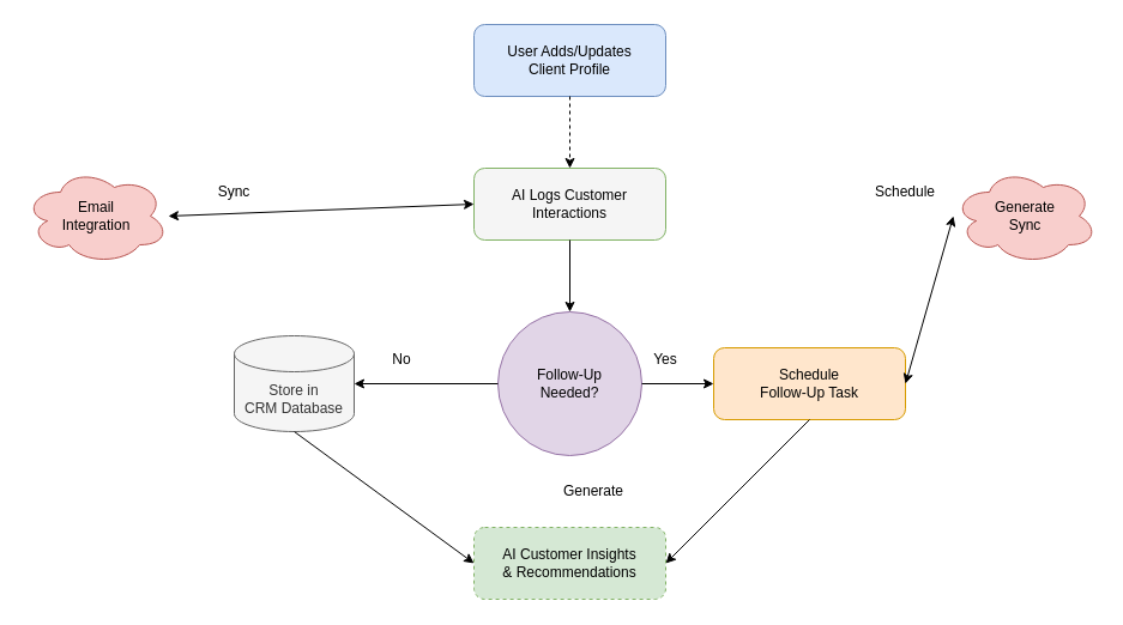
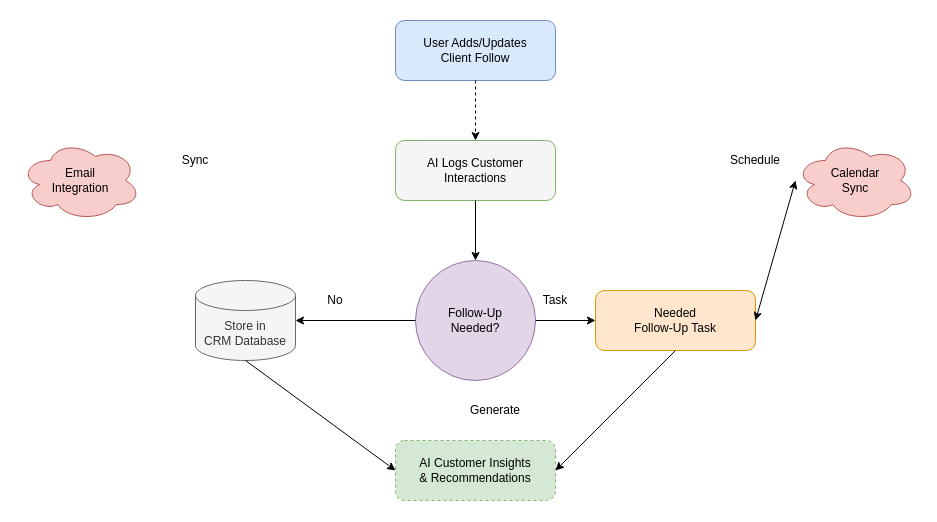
  <mxCell id="0" />
  <mxCell id="1" parent="0" />
- <mxCell id="2" value="User Adds/Updates&#10;Client Profile" style="rounded=1;whiteSpace=wrap;html=1;fillColor=#dae8fc;strokeColor=#6c8ebf;" vertex="1" parent="1"><mxGeometry x="395" y="20" width="160" height="60" as="geometry" /></mxCell>
+ <mxCell id="2" value="User Adds/Updates&#10;Client Follow" style="rounded=1;whiteSpace=wrap;html=1;fillColor=#dae8fc;strokeColor=#6c8ebf;" vertex="1" parent="1"><mxGeometry x="395" y="20" width="160" height="60" as="geometry" /></mxCell>
  <mxCell id="3" value="AI Logs Customer&#10;Interactions" style="rounded=1;whiteSpace=wrap;html=1;fillColor=#f5f5f5;strokeColor=#82b366;" vertex="1" parent="1"><mxGeometry x="395" y="140" width="160" height="60" as="geometry" /></mxCell>
  <mxCell id="4" value="Follow-Up&#10;Needed?" style="ellipse;whiteSpace=wrap;html=1;fillColor=#e1d5e7;strokeColor=#9673a6;" vertex="1" parent="1"><mxGeometry x="415" y="260" width="120" height="120" as="geometry" /></mxCell>
- <mxCell id="5" value="Schedule&#10;Follow-Up Task" style="rounded=1;whiteSpace=wrap;html=1;fillColor=#ffe6cc;strokeColor=#d79b00;" vertex="1" parent="1"><mxGeometry x="595" y="290" width="160" height="60" as="geometry" /></mxCell>
+ <mxCell id="5" value="Needed&#10;Follow-Up Task" style="rounded=1;whiteSpace=wrap;html=1;fillColor=#ffe6cc;strokeColor=#d79b00;" vertex="1" parent="1"><mxGeometry x="595" y="290" width="160" height="60" as="geometry" /></mxCell>
  <mxCell id="6" value="Store in&#10;CRM Database" style="shape=cylinder3;whiteSpace=wrap;html=1;boundedLbl=1;size=15;fillColor=#f5f5f5;strokeColor=#666666;fontColor=#333333;" vertex="1" parent="1"><mxGeometry x="195" y="280" width="100" height="80" as="geometry" /></mxCell>
  <mxCell id="7" value="Email&#10;Integration" style="ellipse;shape=cloud;whiteSpace=wrap;html=1;fillColor=#f8cecc;strokeColor=#b85450;" vertex="1" parent="1"><mxGeometry x="20" y="140" width="120" height="80" as="geometry" /></mxCell>
- <mxCell id="8" value="Generate&#10;Sync" style="ellipse;shape=cloud;whiteSpace=wrap;html=1;fillColor=#f8cecc;strokeColor=#b85450;" vertex="1" parent="1"><mxGeometry x="795" y="140" width="120" height="80" as="geometry" /></mxCell>
+ <mxCell id="8" value="Calendar&#10;Sync" style="ellipse;shape=cloud;whiteSpace=wrap;html=1;fillColor=#f8cecc;strokeColor=#b85450;" vertex="1" parent="1"><mxGeometry x="795" y="140" width="120" height="80" as="geometry" /></mxCell>
  <mxCell id="9" value="AI Customer Insights&#10;&amp; Recommendations" style="rounded=1;whiteSpace=wrap;html=1;fillColor=#d5e8d4;strokeColor=#82b366;dashed=1;" vertex="1" parent="1"><mxGeometry x="395" y="440" width="160" height="60" as="geometry" /></mxCell>
  <mxCell id="10" value="" style="endArrow=classic;html=1;exitX=0.5;exitY=1;exitDx=0;exitDy=0;entryX=0.5;entryY=0;entryDx=0;entryDy=0;dashed=1;" edge="1" parent="1" source="2" target="3"><mxGeometry width="50" height="50" relative="1" as="geometry" /></mxCell>
  <mxCell id="11" value="" style="endArrow=classic;html=1;exitX=0.5;exitY=1;exitDx=0;exitDy=0;entryX=0.5;entryY=0;entryDx=0;entryDy=0;" edge="1" parent="1" source="3" target="4"><mxGeometry width="50" height="50" relative="1" as="geometry" /></mxCell>
  <mxCell id="12" value="" style="endArrow=classic;html=1;exitX=1;exitY=0.5;exitDx=0;exitDy=0;entryX=0;entryY=0.5;entryDx=0;entryDy=0;" edge="1" parent="1" source="4" target="5"><mxGeometry width="50" height="50" relative="1" as="geometry" /></mxCell>
  <mxCell id="13" value="" style="endArrow=classic;html=1;exitX=0;exitY=0.5;exitDx=0;exitDy=0;entryX=1;entryY=0.5;entryDx=0;entryDy=0;" edge="1" parent="1" source="4" target="6"><mxGeometry width="50" height="50" relative="1" as="geometry" /></mxCell>
- <mxCell id="14" value="" style="endArrow=classic;startArrow=classic;html=1;entryX=0;entryY=0.5;entryDx=0;entryDy=0;exitX=1;exitY=0.5;exitDx=0;exitDy=0;exitPerimeter=0;" edge="1" parent="1" source="7" target="3"><mxGeometry width="50" height="50" relative="1" as="geometry" /></mxCell>
  <mxCell id="15" value="" style="endArrow=classic;startArrow=classic;html=1;entryX=0;entryY=0.5;entryDx=0;entryDy=0;exitX=1;exitY=0.5;exitDx=0;exitDy=0;" edge="1" parent="1" source="5" target="8"><mxGeometry width="50" height="50" relative="1" as="geometry" /></mxCell>
  <mxCell id="16" value="" style="endArrow=classic;html=1;exitX=0.5;exitY=1;exitDx=0;exitDy=0;entryX=0;entryY=0.5;entryDx=0;entryDy=0;" edge="1" parent="1" source="6" target="9"><mxGeometry width="50" height="50" relative="1" as="geometry" /></mxCell>
  <mxCell id="17" value="" style="endArrow=classic;html=1;exitX=0.5;exitY=1;exitDx=0;exitDy=0;entryX=1;entryY=0.5;entryDx=0;entryDy=0;" edge="1" parent="1" source="5" target="9"><mxGeometry width="50" height="50" relative="1" as="geometry" /></mxCell>
- <mxCell id="18" value="Yes" style="text;html=1;strokeColor=none;fillColor=none;align=center;verticalAlign=middle;whiteSpace=wrap;rounded=0;" vertex="1" parent="1"><mxGeometry x="535" y="290" width="40" height="20" as="geometry" /></mxCell>
+ <mxCell id="18" value="Task" style="text;html=1;strokeColor=none;fillColor=none;align=center;verticalAlign=middle;whiteSpace=wrap;rounded=0;" vertex="1" parent="1"><mxGeometry x="535" y="290" width="40" height="20" as="geometry" /></mxCell>
  <mxCell id="19" value="No" style="text;html=1;strokeColor=none;fillColor=none;align=center;verticalAlign=middle;whiteSpace=wrap;rounded=0;" vertex="1" parent="1"><mxGeometry x="315" y="290" width="40" height="20" as="geometry" /></mxCell>
  <mxCell id="20" value="Sync" style="text;html=1;strokeColor=none;fillColor=none;align=center;verticalAlign=middle;whiteSpace=wrap;rounded=0;" vertex="1" parent="1"><mxGeometry x="175" y="150" width="40" height="20" as="geometry" /></mxCell>
  <mxCell id="21" value="Schedule" style="text;html=1;strokeColor=none;fillColor=none;align=center;verticalAlign=middle;whiteSpace=wrap;rounded=0;" vertex="1" parent="1"><mxGeometry x="735" y="150" width="40" height="20" as="geometry" /></mxCell>
  <mxCell id="22" value="Generate" style="text;html=1;strokeColor=none;fillColor=none;align=center;verticalAlign=middle;whiteSpace=wrap;rounded=0;" vertex="1" parent="1"><mxGeometry x="475" y="400" width="40" height="20" as="geometry" /></mxCell>
